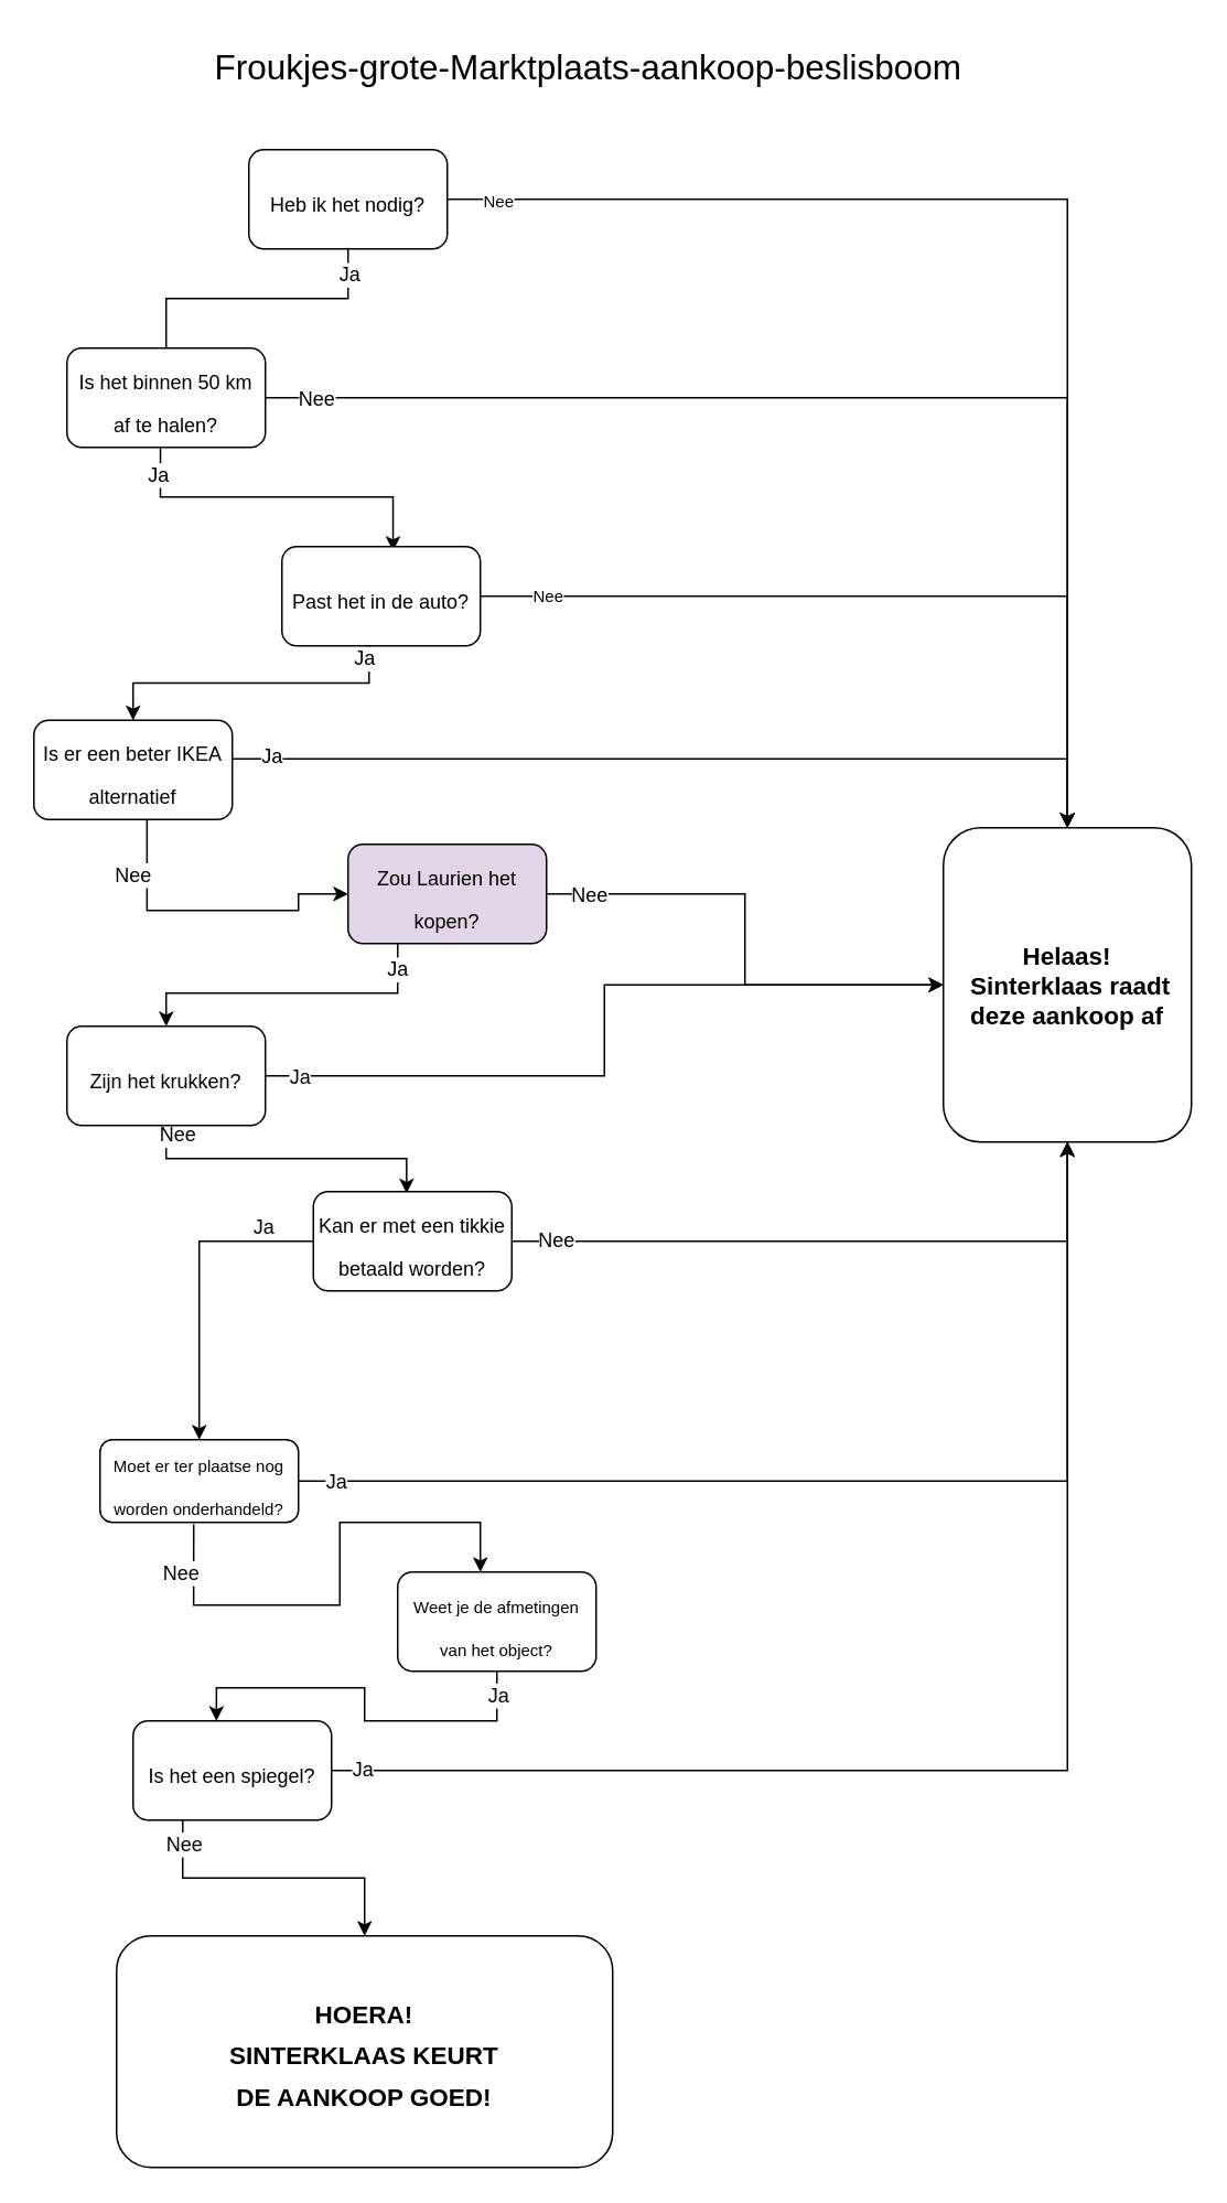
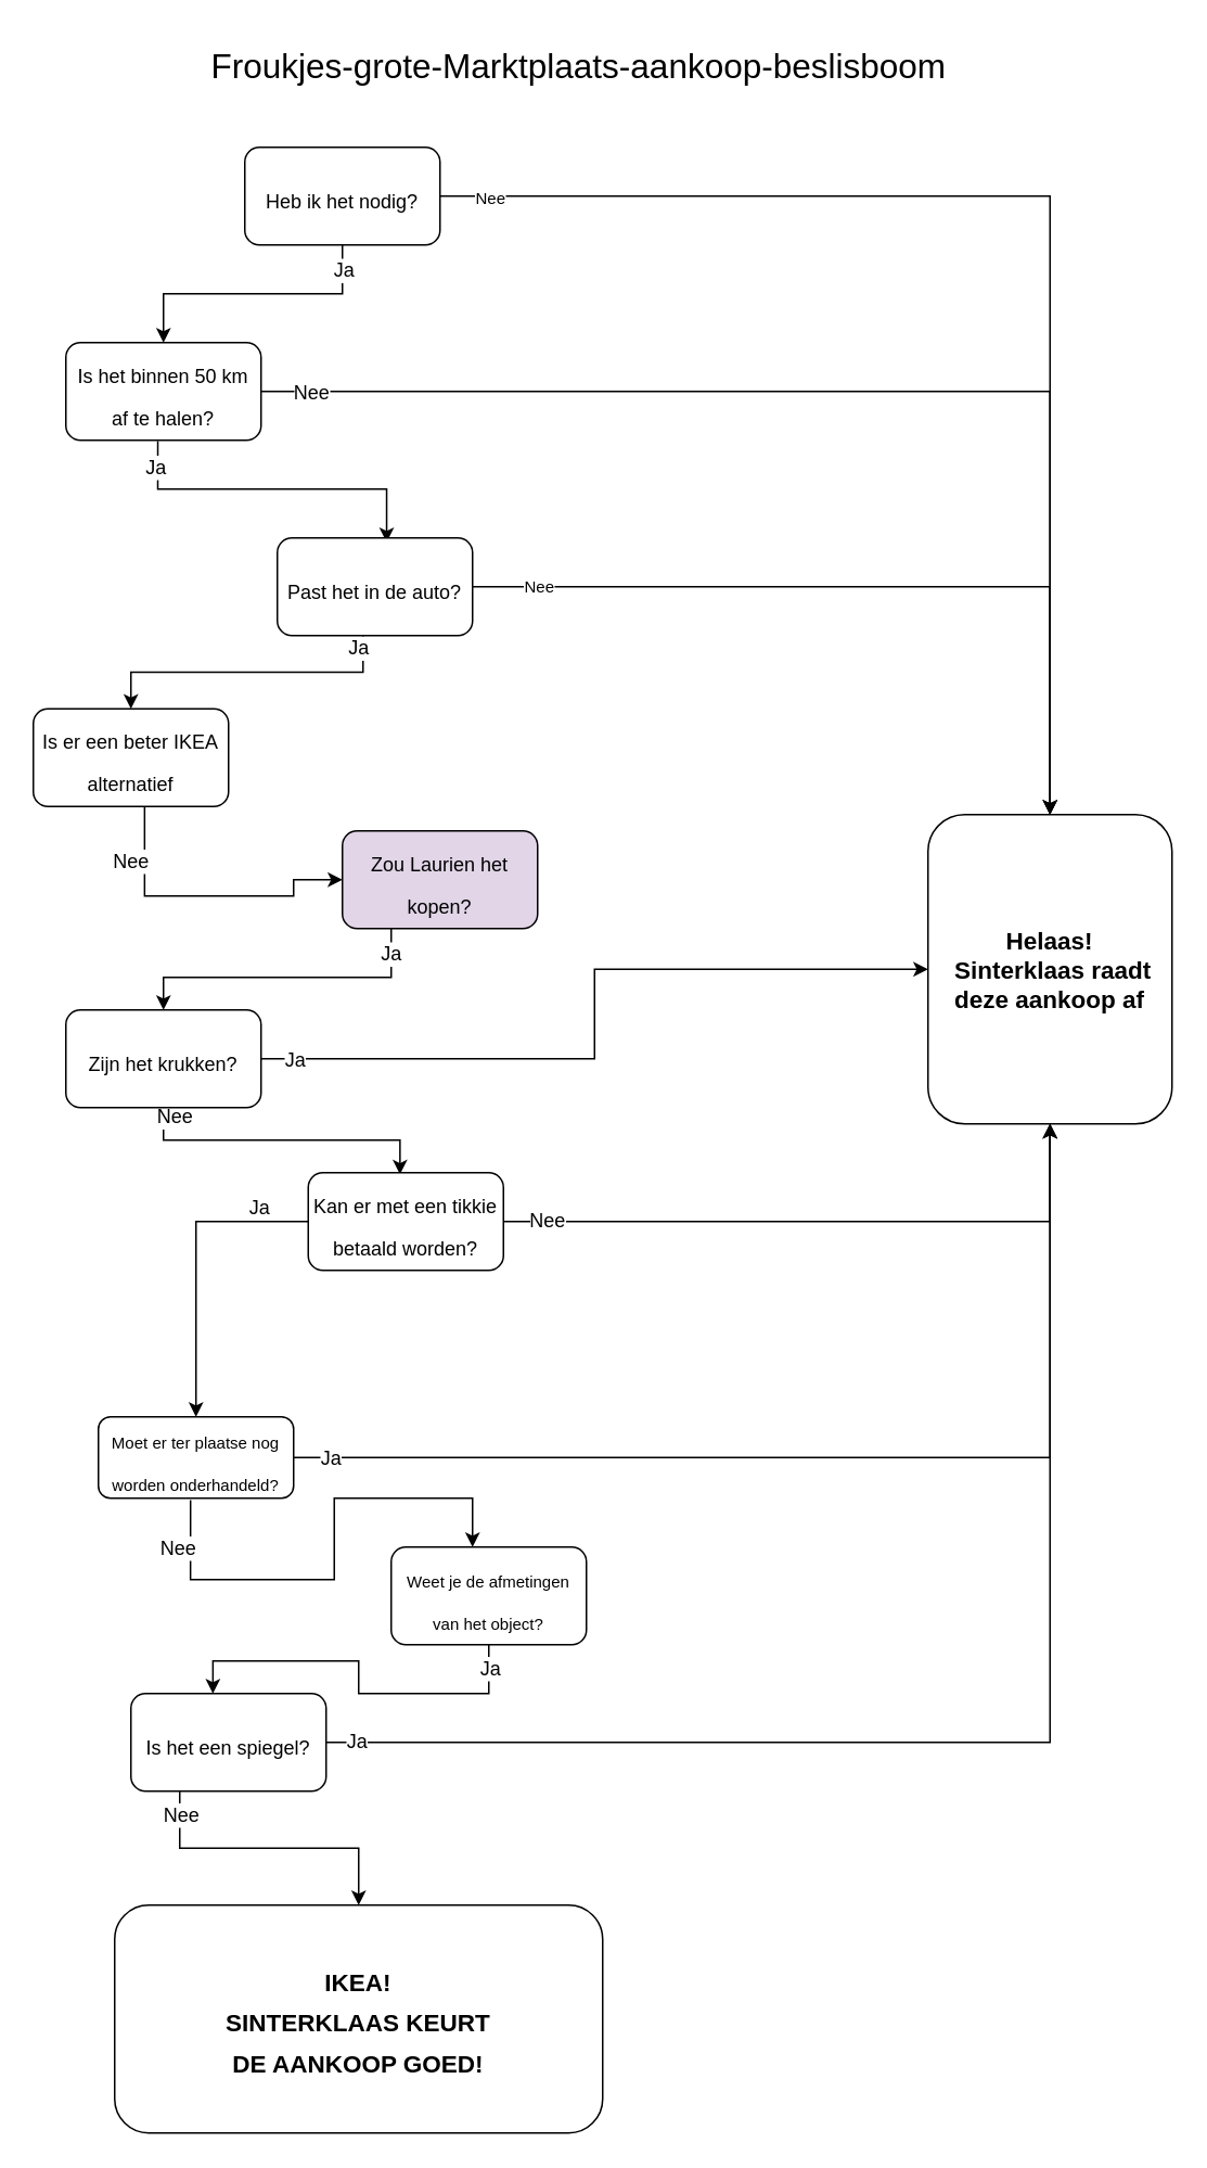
  <mxCell id="0" />
  <mxCell id="1" parent="0" />
  <mxCell id="2" value="&lt;font style=&quot;font-size: 21px;&quot;&gt;Froukjes-grote-Marktplaats-aankoop-beslisboom&lt;/font&gt;" style="text;html=1;align=center;verticalAlign=middle;resizable=0;points=[];autosize=1;strokeColor=none;fillColor=none;" parent="1" vertex="1"><mxGeometry x="115" y="20" width="480" height="40" as="geometry" /></mxCell>
- <mxCell id="3" style="edgeStyle=orthogonalEdgeStyle;rounded=0;orthogonalLoop=1;jettySize=auto;html=1;exitX=0.5;exitY=1;exitDx=0;exitDy=0;entryX=0.5;entryY=0;entryDx=0;entryDy=0;fontSize=12;endArrow=none;" parent="1" source="7" target="12" edge="1"><mxGeometry relative="1" as="geometry" /></mxCell>
+ <mxCell id="3" style="edgeStyle=orthogonalEdgeStyle;rounded=0;orthogonalLoop=1;jettySize=auto;html=1;exitX=0.5;exitY=1;exitDx=0;exitDy=0;entryX=0.5;entryY=0;entryDx=0;entryDy=0;fontSize=12;" parent="1" source="7" target="12" edge="1"><mxGeometry relative="1" as="geometry" /></mxCell>
  <mxCell id="4" value="Ja" style="edgeLabel;html=1;align=center;verticalAlign=middle;resizable=0;points=[];fontSize=12;" parent="3" vertex="1" connectable="0"><mxGeometry x="-0.179" relative="1" as="geometry"><mxPoint x="40" y="-15" as="offset" /></mxGeometry></mxCell>
  <mxCell id="5" style="edgeStyle=orthogonalEdgeStyle;rounded=0;orthogonalLoop=1;jettySize=auto;html=1;entryX=0.5;entryY=0;entryDx=0;entryDy=0;fontSize=12;" parent="1" source="7" target="13" edge="1"><mxGeometry relative="1" as="geometry" /></mxCell>
  <mxCell id="6" value="Nee" style="edgeLabel;html=1;align=center;verticalAlign=middle;resizable=0;points=[];fontSize=10;" parent="5" vertex="1" connectable="0"><mxGeometry x="-0.889" y="-1" relative="1" as="geometry"><mxPoint x="-12" y="-1" as="offset" /></mxGeometry></mxCell>
  <mxCell id="7" value="&lt;font style=&quot;font-size: 12px;&quot;&gt;Heb ik het nodig?&lt;/font&gt;" style="rounded=1;whiteSpace=wrap;html=1;fontSize=21;" parent="1" vertex="1"><mxGeometry x="150" y="90" width="120" height="60" as="geometry" /></mxCell>
  <mxCell id="8" style="edgeStyle=orthogonalEdgeStyle;rounded=0;orthogonalLoop=1;jettySize=auto;html=1;exitX=0.471;exitY=1.008;exitDx=0;exitDy=0;entryX=0.56;entryY=0.045;entryDx=0;entryDy=0;entryPerimeter=0;fontSize=12;exitPerimeter=0;" parent="1" source="12" target="18" edge="1"><mxGeometry relative="1" as="geometry" /></mxCell>
  <mxCell id="9" value="Ja&amp;nbsp;" style="edgeLabel;html=1;align=center;verticalAlign=middle;resizable=0;points=[];fontSize=12;" parent="8" vertex="1" connectable="0"><mxGeometry x="-0.394" y="2" relative="1" as="geometry"><mxPoint x="-31" y="-12" as="offset" /></mxGeometry></mxCell>
  <mxCell id="10" style="edgeStyle=orthogonalEdgeStyle;rounded=0;orthogonalLoop=1;jettySize=auto;html=1;exitX=1;exitY=0.5;exitDx=0;exitDy=0;fontSize=12;" parent="1" source="12" target="13" edge="1"><mxGeometry relative="1" as="geometry" /></mxCell>
  <mxCell id="11" value="Nee" style="edgeLabel;html=1;align=center;verticalAlign=middle;resizable=0;points=[];fontSize=12;" parent="10" vertex="1" connectable="0"><mxGeometry x="-0.322" y="-3" relative="1" as="geometry"><mxPoint x="-223" y="-3" as="offset" /></mxGeometry></mxCell>
  <mxCell id="12" value="&lt;font style=&quot;font-size: 12px;&quot;&gt;Is het binnen 50 km af te halen?&lt;/font&gt;" style="rounded=1;whiteSpace=wrap;html=1;fontSize=21;" parent="1" vertex="1"><mxGeometry x="40" y="210" width="120" height="60" as="geometry" /></mxCell>
  <mxCell id="13" value="&lt;b style=&quot;font-size: 15px;&quot;&gt;Helaas!&lt;br&gt;&amp;nbsp;Sinterklaas raadt deze aankoop af&lt;/b&gt;" style="rounded=1;whiteSpace=wrap;html=1;fontSize=12;" parent="1" vertex="1"><mxGeometry x="570" y="500" width="150" height="190" as="geometry" /></mxCell>
  <mxCell id="14" style="edgeStyle=orthogonalEdgeStyle;rounded=0;orthogonalLoop=1;jettySize=auto;html=1;exitX=0.439;exitY=0.989;exitDx=0;exitDy=0;entryX=0.5;entryY=0;entryDx=0;entryDy=0;fontSize=12;exitPerimeter=0;" parent="1" source="18" target="23" edge="1"><mxGeometry relative="1" as="geometry" /></mxCell>
  <mxCell id="15" value="Ja" style="edgeLabel;html=1;align=center;verticalAlign=middle;resizable=0;points=[];fontSize=12;" parent="14" vertex="1" connectable="0"><mxGeometry x="-0.291" y="1" relative="1" as="geometry"><mxPoint x="41" y="-16" as="offset" /></mxGeometry></mxCell>
  <mxCell id="16" style="edgeStyle=orthogonalEdgeStyle;rounded=0;orthogonalLoop=1;jettySize=auto;html=1;exitX=1;exitY=0.5;exitDx=0;exitDy=0;entryX=0.5;entryY=0;entryDx=0;entryDy=0;fontSize=10;" parent="1" source="18" target="13" edge="1"><mxGeometry relative="1" as="geometry" /></mxCell>
  <mxCell id="17" value="Nee" style="edgeLabel;html=1;align=center;verticalAlign=middle;resizable=0;points=[];fontSize=10;" parent="16" vertex="1" connectable="0"><mxGeometry x="-0.838" y="1" relative="1" as="geometry"><mxPoint as="offset" /></mxGeometry></mxCell>
  <mxCell id="18" value="&lt;font style=&quot;font-size: 12px;&quot;&gt;Past het in de auto?&lt;/font&gt;" style="rounded=1;whiteSpace=wrap;html=1;fontSize=21;" parent="1" vertex="1"><mxGeometry x="170" y="330" width="120" height="60" as="geometry" /></mxCell>
  <mxCell id="19" style="edgeStyle=orthogonalEdgeStyle;rounded=0;orthogonalLoop=1;jettySize=auto;html=1;exitX=0.57;exitY=0.97;exitDx=0;exitDy=0;entryX=0;entryY=0.5;entryDx=0;entryDy=0;fontSize=12;exitPerimeter=0;" parent="1" source="23" target="28" edge="1"><mxGeometry relative="1" as="geometry"><Array as="points"><mxPoint x="88" y="550" /><mxPoint x="180" y="550" /><mxPoint x="180" y="540" /></Array></mxGeometry></mxCell>
  <mxCell id="20" value="Nee" style="edgeLabel;html=1;align=center;verticalAlign=middle;resizable=0;points=[];fontSize=12;" parent="19" vertex="1" connectable="0"><mxGeometry x="-0.133" y="-3" relative="1" as="geometry"><mxPoint x="-34" y="-25" as="offset" /></mxGeometry></mxCell>
- <mxCell id="21" style="edgeStyle=orthogonalEdgeStyle;rounded=0;orthogonalLoop=1;jettySize=auto;html=1;exitX=0.981;exitY=0.39;exitDx=0;exitDy=0;fontSize=12;exitPerimeter=0;entryX=0.5;entryY=0;entryDx=0;entryDy=0;" parent="1" source="23" target="13" edge="1"><mxGeometry relative="1" as="geometry" /></mxCell>
- <mxCell id="22" value="Ja" style="edgeLabel;html=1;align=center;verticalAlign=middle;resizable=0;points=[];fontSize=12;" parent="21" vertex="1" connectable="0"><mxGeometry x="-0.498" y="-4" relative="1" as="geometry"><mxPoint x="-112" y="-6" as="offset" /></mxGeometry></mxCell>
  <mxCell id="23" value="&lt;font style=&quot;font-size: 12px;&quot;&gt;Is er een beter IKEA alternatief&lt;/font&gt;" style="rounded=1;whiteSpace=wrap;html=1;fontSize=21;" parent="1" vertex="1"><mxGeometry x="20" y="435" width="120" height="60" as="geometry" /></mxCell>
  <mxCell id="24" style="edgeStyle=orthogonalEdgeStyle;rounded=0;orthogonalLoop=1;jettySize=auto;html=1;exitX=0.25;exitY=1;exitDx=0;exitDy=0;entryX=0.5;entryY=0;entryDx=0;entryDy=0;fontSize=12;" parent="1" source="28" target="33" edge="1"><mxGeometry relative="1" as="geometry"><Array as="points"><mxPoint x="240" y="600" /><mxPoint x="100" y="600" /></Array></mxGeometry></mxCell>
  <mxCell id="25" value="Ja" style="edgeLabel;html=1;align=center;verticalAlign=middle;resizable=0;points=[];fontSize=12;" parent="24" vertex="1" connectable="0"><mxGeometry x="-0.295" y="1" relative="1" as="geometry"><mxPoint x="36" y="-16" as="offset" /></mxGeometry></mxCell>
- <mxCell id="26" style="edgeStyle=orthogonalEdgeStyle;rounded=0;orthogonalLoop=1;jettySize=auto;html=1;exitX=1;exitY=0.5;exitDx=0;exitDy=0;fontSize=12;" edge="1" parent="1" source="28" target="13"><mxGeometry relative="1" as="geometry" /></mxCell>
- <mxCell id="27" value="Nee" style="edgeLabel;html=1;align=center;verticalAlign=middle;resizable=0;points=[];fontSize=12;" vertex="1" connectable="0" parent="26"><mxGeometry x="-0.833" relative="1" as="geometry"><mxPoint as="offset" /></mxGeometry></mxCell>
  <mxCell id="28" value="&lt;font style=&quot;font-size: 12px;&quot;&gt;Zou Laurien het kopen?&lt;/font&gt;" style="rounded=1;whiteSpace=wrap;html=1;fontSize=21;fillColor=#e1d5e7;" parent="1" vertex="1"><mxGeometry x="210" y="510" width="120" height="60" as="geometry" /></mxCell>
  <mxCell id="29" style="edgeStyle=orthogonalEdgeStyle;rounded=0;orthogonalLoop=1;jettySize=auto;html=1;exitX=0.5;exitY=1;exitDx=0;exitDy=0;entryX=0.47;entryY=0.018;entryDx=0;entryDy=0;entryPerimeter=0;fontSize=12;" parent="1" source="33" target="38" edge="1"><mxGeometry relative="1" as="geometry" /></mxCell>
  <mxCell id="30" value="Nee" style="edgeLabel;html=1;align=center;verticalAlign=middle;resizable=0;points=[];fontSize=12;" parent="29" vertex="1" connectable="0"><mxGeometry x="-0.331" relative="1" as="geometry"><mxPoint x="-36" y="-15" as="offset" /></mxGeometry></mxCell>
  <mxCell id="31" style="edgeStyle=orthogonalEdgeStyle;rounded=0;orthogonalLoop=1;jettySize=auto;html=1;exitX=1;exitY=0.5;exitDx=0;exitDy=0;entryX=0;entryY=0.5;entryDx=0;entryDy=0;fontSize=12;" edge="1" parent="1" source="33" target="13"><mxGeometry relative="1" as="geometry" /></mxCell>
  <mxCell id="32" value="Ja" style="edgeLabel;html=1;align=center;verticalAlign=middle;resizable=0;points=[];fontSize=12;" vertex="1" connectable="0" parent="31"><mxGeometry x="-0.869" relative="1" as="geometry"><mxPoint x="-10" as="offset" /></mxGeometry></mxCell>
  <mxCell id="33" value="&lt;font style=&quot;font-size: 12px;&quot;&gt;Zijn het krukken?&lt;/font&gt;" style="rounded=1;whiteSpace=wrap;html=1;fontSize=21;" parent="1" vertex="1"><mxGeometry x="40" y="620" width="120" height="60" as="geometry" /></mxCell>
  <mxCell id="34" style="edgeStyle=orthogonalEdgeStyle;rounded=0;orthogonalLoop=1;jettySize=auto;html=1;entryX=0.5;entryY=1;entryDx=0;entryDy=0;fontSize=12;" parent="1" source="38" target="13" edge="1"><mxGeometry relative="1" as="geometry" /></mxCell>
  <mxCell id="35" value="Nee" style="edgeLabel;html=1;align=center;verticalAlign=middle;resizable=0;points=[];fontSize=12;" parent="34" vertex="1" connectable="0"><mxGeometry x="-0.921" y="-1" relative="1" as="geometry"><mxPoint x="10" y="-2" as="offset" /></mxGeometry></mxCell>
  <mxCell id="36" style="edgeStyle=orthogonalEdgeStyle;rounded=0;orthogonalLoop=1;jettySize=auto;html=1;fontSize=12;" parent="1" source="38" target="43" edge="1"><mxGeometry relative="1" as="geometry" /></mxCell>
  <mxCell id="37" value="Ja" style="edgeLabel;html=1;align=center;verticalAlign=middle;resizable=0;points=[];fontSize=12;" parent="36" vertex="1" connectable="0"><mxGeometry x="-0.216" y="-1" relative="1" as="geometry"><mxPoint x="39" y="-14" as="offset" /></mxGeometry></mxCell>
  <mxCell id="38" value="&lt;font style=&quot;font-size: 12px;&quot;&gt;Kan er met een tikkie betaald worden?&lt;/font&gt;" style="rounded=1;whiteSpace=wrap;html=1;fontSize=21;" parent="1" vertex="1"><mxGeometry x="189" y="720" width="120" height="60" as="geometry" /></mxCell>
  <mxCell id="39" style="edgeStyle=orthogonalEdgeStyle;rounded=0;orthogonalLoop=1;jettySize=auto;html=1;fontSize=12;exitX=0.472;exitY=1.023;exitDx=0;exitDy=0;exitPerimeter=0;" edge="1" parent="1" source="43" target="52"><mxGeometry relative="1" as="geometry"><Array as="points"><mxPoint x="117" y="970" /><mxPoint x="205" y="970" /><mxPoint x="205" y="920" /><mxPoint x="290" y="920" /></Array></mxGeometry></mxCell>
  <mxCell id="40" value="Nee" style="edgeLabel;html=1;align=center;verticalAlign=middle;resizable=0;points=[];fontSize=12;" vertex="1" connectable="0" parent="39"><mxGeometry x="-0.588" y="-1" relative="1" as="geometry"><mxPoint x="-21" y="-21" as="offset" /></mxGeometry></mxCell>
  <mxCell id="41" style="edgeStyle=orthogonalEdgeStyle;rounded=0;orthogonalLoop=1;jettySize=auto;html=1;exitX=1;exitY=0.5;exitDx=0;exitDy=0;entryX=0.5;entryY=1;entryDx=0;entryDy=0;fontSize=12;" edge="1" parent="1" source="43" target="13"><mxGeometry relative="1" as="geometry" /></mxCell>
  <mxCell id="42" value="Ja" style="edgeLabel;html=1;align=center;verticalAlign=middle;resizable=0;points=[];fontSize=12;" vertex="1" connectable="0" parent="41"><mxGeometry x="-0.883" y="4" relative="1" as="geometry"><mxPoint x="-17" y="4" as="offset" /></mxGeometry></mxCell>
  <mxCell id="43" value="&lt;font style=&quot;font-size: 10px;&quot;&gt;Moet er ter plaatse nog worden onderhandeld?&lt;/font&gt;" style="rounded=1;whiteSpace=wrap;html=1;fontSize=21;" parent="1" vertex="1"><mxGeometry x="60" y="870" width="120" height="50" as="geometry" /></mxCell>
  <mxCell id="44" style="edgeStyle=orthogonalEdgeStyle;rounded=0;orthogonalLoop=1;jettySize=auto;html=1;fontSize=15;" parent="1" source="48" target="13" edge="1"><mxGeometry relative="1" as="geometry" /></mxCell>
  <mxCell id="45" value="Ja" style="edgeLabel;html=1;align=center;verticalAlign=middle;resizable=0;points=[];fontSize=12;" parent="44" vertex="1" connectable="0"><mxGeometry x="-0.937" y="1" relative="1" as="geometry"><mxPoint x="-8" as="offset" /></mxGeometry></mxCell>
  <mxCell id="46" style="edgeStyle=orthogonalEdgeStyle;rounded=0;orthogonalLoop=1;jettySize=auto;html=1;exitX=0.25;exitY=1;exitDx=0;exitDy=0;entryX=0.5;entryY=0;entryDx=0;entryDy=0;fontSize=12;" parent="1" source="48" target="49" edge="1"><mxGeometry relative="1" as="geometry" /></mxCell>
  <mxCell id="47" value="Nee" style="edgeLabel;html=1;align=center;verticalAlign=middle;resizable=0;points=[];fontSize=12;" parent="46" vertex="1" connectable="0"><mxGeometry x="-0.731" relative="1" as="geometry"><mxPoint y="-10" as="offset" /></mxGeometry></mxCell>
  <mxCell id="48" value="&lt;font style=&quot;font-size: 12px;&quot;&gt;Is het een spiegel?&lt;/font&gt;" style="rounded=1;whiteSpace=wrap;html=1;fontSize=21;" parent="1" vertex="1"><mxGeometry x="80" y="1040" width="120" height="60" as="geometry" /></mxCell>
- <mxCell id="49" value="&lt;span style=&quot;font-size: 15px;&quot;&gt;&lt;b&gt;HOERA! &lt;br&gt;SINTERKLAAS KEURT &lt;br&gt;DE AANKOOP GOED!&lt;/b&gt;&lt;br&gt;&lt;/span&gt;" style="rounded=1;whiteSpace=wrap;html=1;fontSize=21;" parent="1" vertex="1"><mxGeometry x="70" y="1170" width="300" height="140" as="geometry" /></mxCell>
+ <mxCell id="49" value="&lt;span style=&quot;font-size: 15px;&quot;&gt;&lt;b&gt;IKEA! &lt;br&gt;SINTERKLAAS KEURT &lt;br&gt;DE AANKOOP GOED!&lt;/b&gt;&lt;br&gt;&lt;/span&gt;" style="rounded=1;whiteSpace=wrap;html=1;fontSize=21;" parent="1" vertex="1"><mxGeometry x="70" y="1170" width="300" height="140" as="geometry" /></mxCell>
  <mxCell id="50" style="edgeStyle=orthogonalEdgeStyle;rounded=0;orthogonalLoop=1;jettySize=auto;html=1;exitX=0.5;exitY=1;exitDx=0;exitDy=0;entryX=0.42;entryY=0.001;entryDx=0;entryDy=0;entryPerimeter=0;fontSize=12;" edge="1" parent="1" source="52" target="48"><mxGeometry relative="1" as="geometry"><Array as="points"><mxPoint x="300" y="1040" /><mxPoint x="220" y="1040" /><mxPoint x="220" y="1020" /><mxPoint x="130" y="1020" /></Array></mxGeometry></mxCell>
  <mxCell id="51" value="Ja" style="edgeLabel;html=1;align=center;verticalAlign=middle;resizable=0;points=[];fontSize=12;" vertex="1" connectable="0" parent="50"><mxGeometry x="-0.759" y="-2" relative="1" as="geometry"><mxPoint x="2" y="-15" as="offset" /></mxGeometry></mxCell>
  <mxCell id="52" value="&lt;font style=&quot;font-size: 10px;&quot;&gt;Weet je de afmetingen van het object?&lt;/font&gt;" style="rounded=1;whiteSpace=wrap;html=1;fontSize=21;" vertex="1" parent="1"><mxGeometry x="240" y="950" width="120" height="60" as="geometry" /></mxCell>
